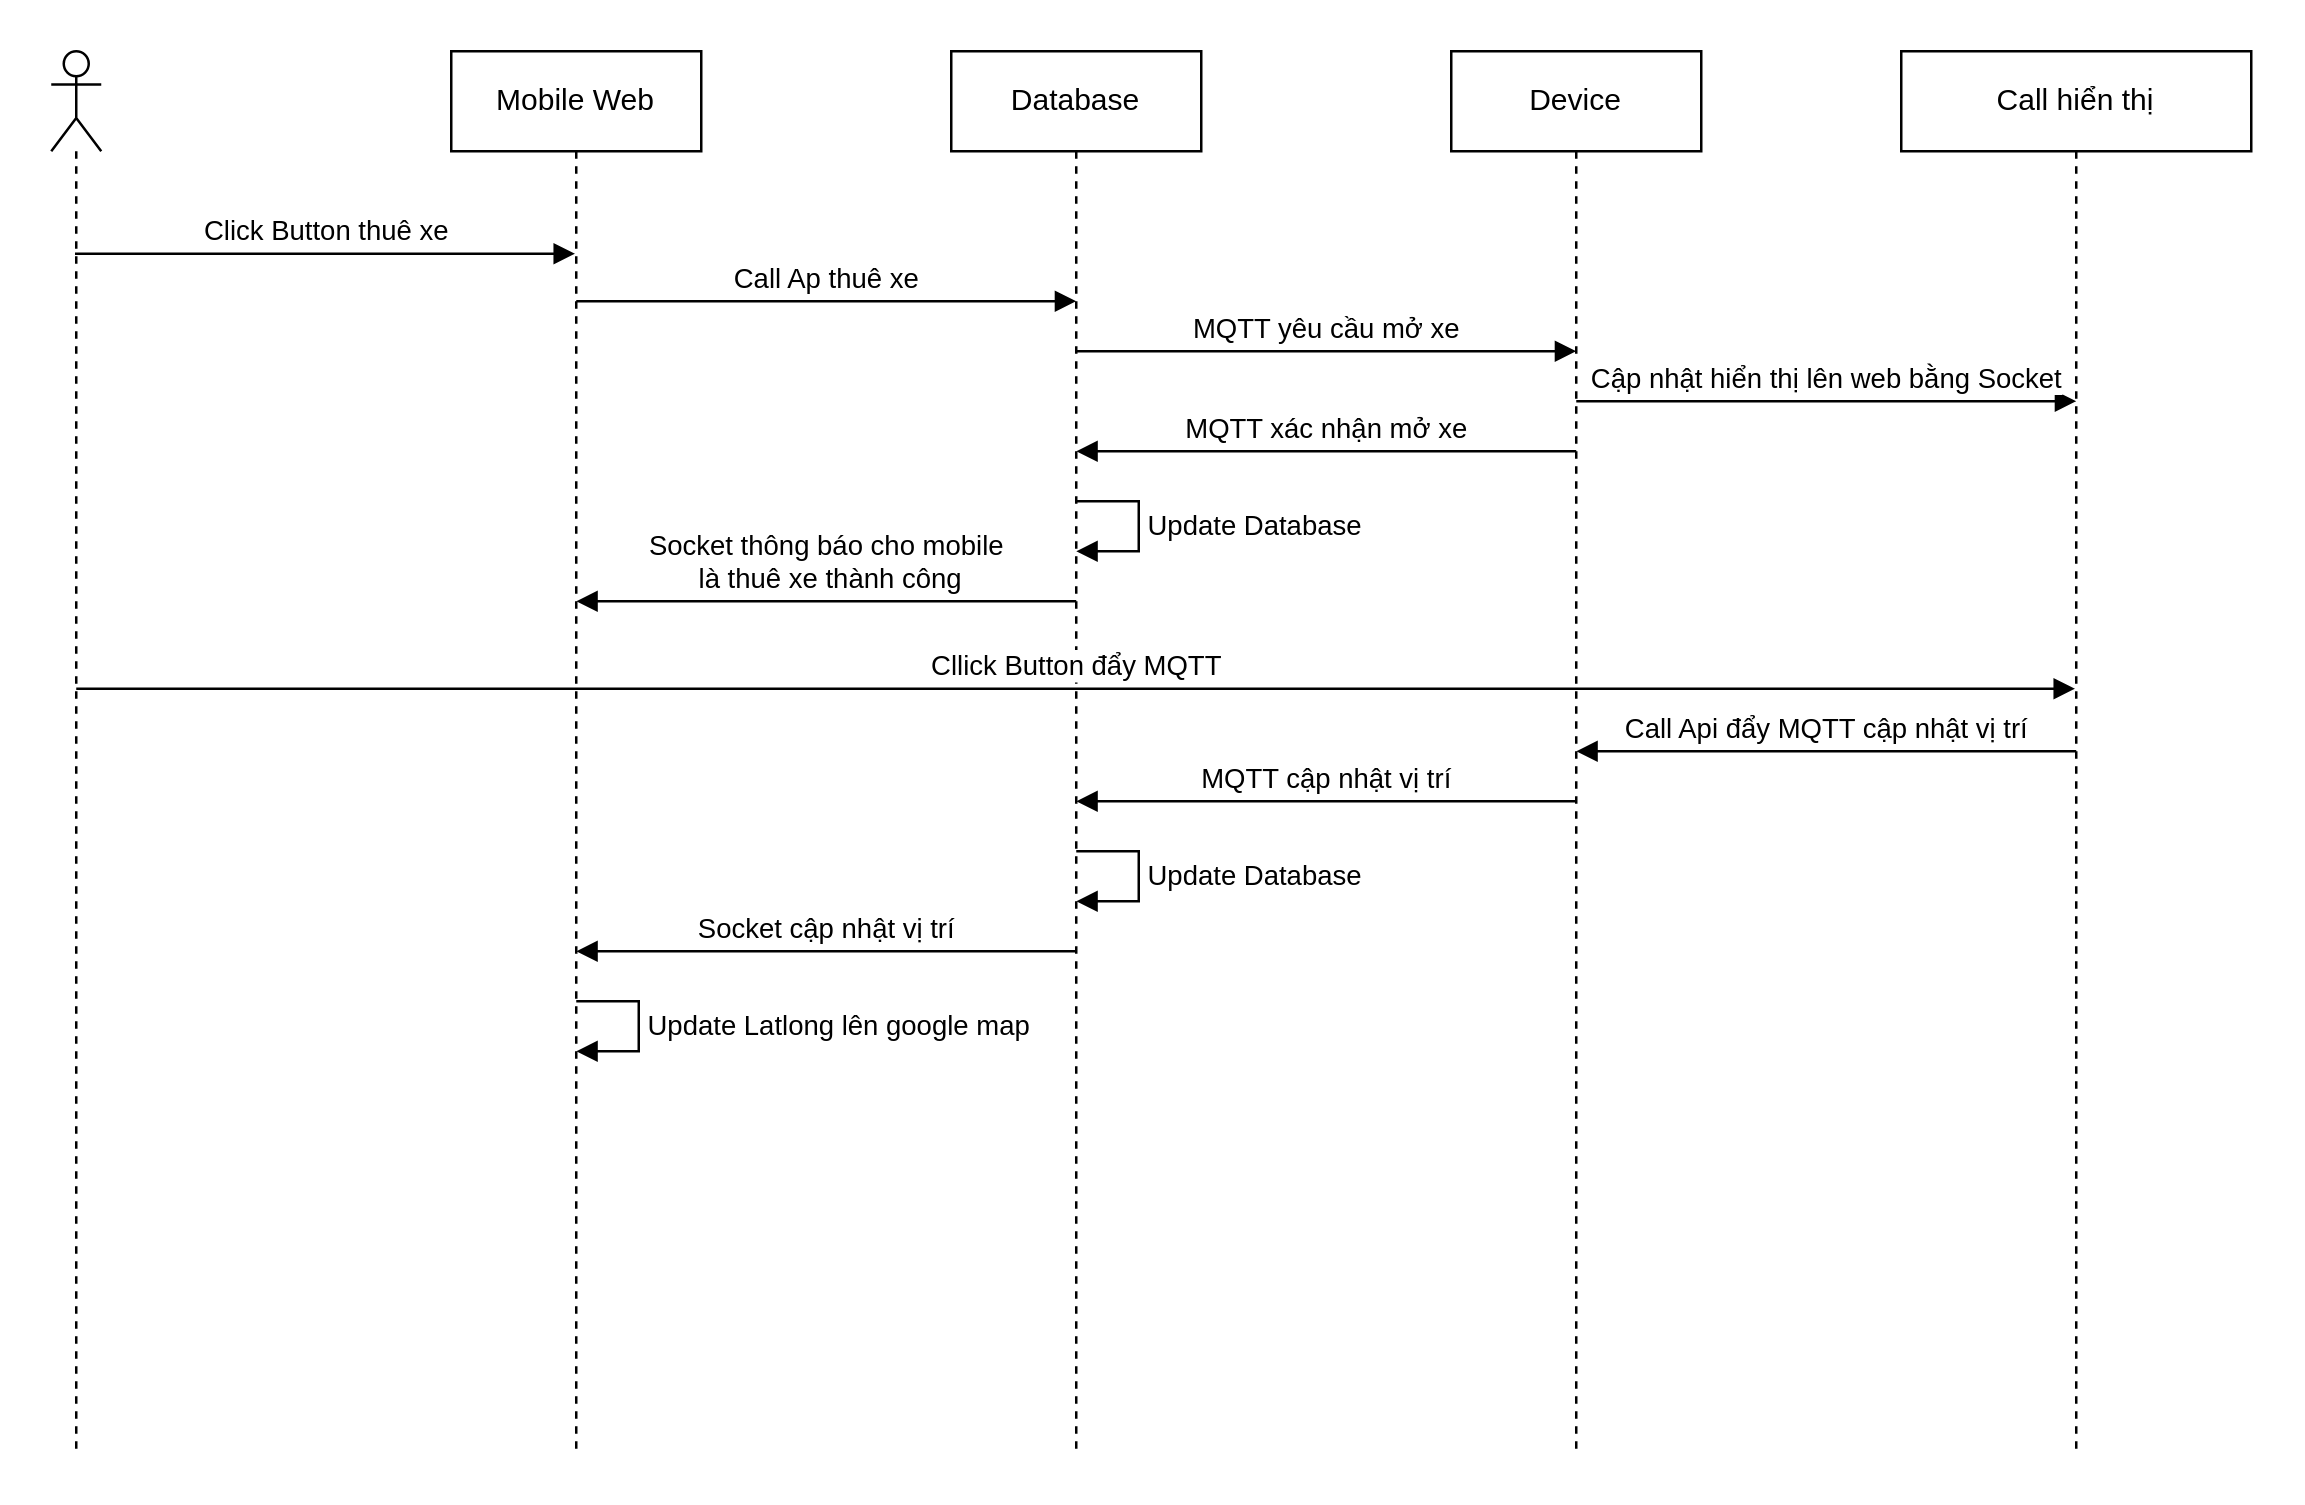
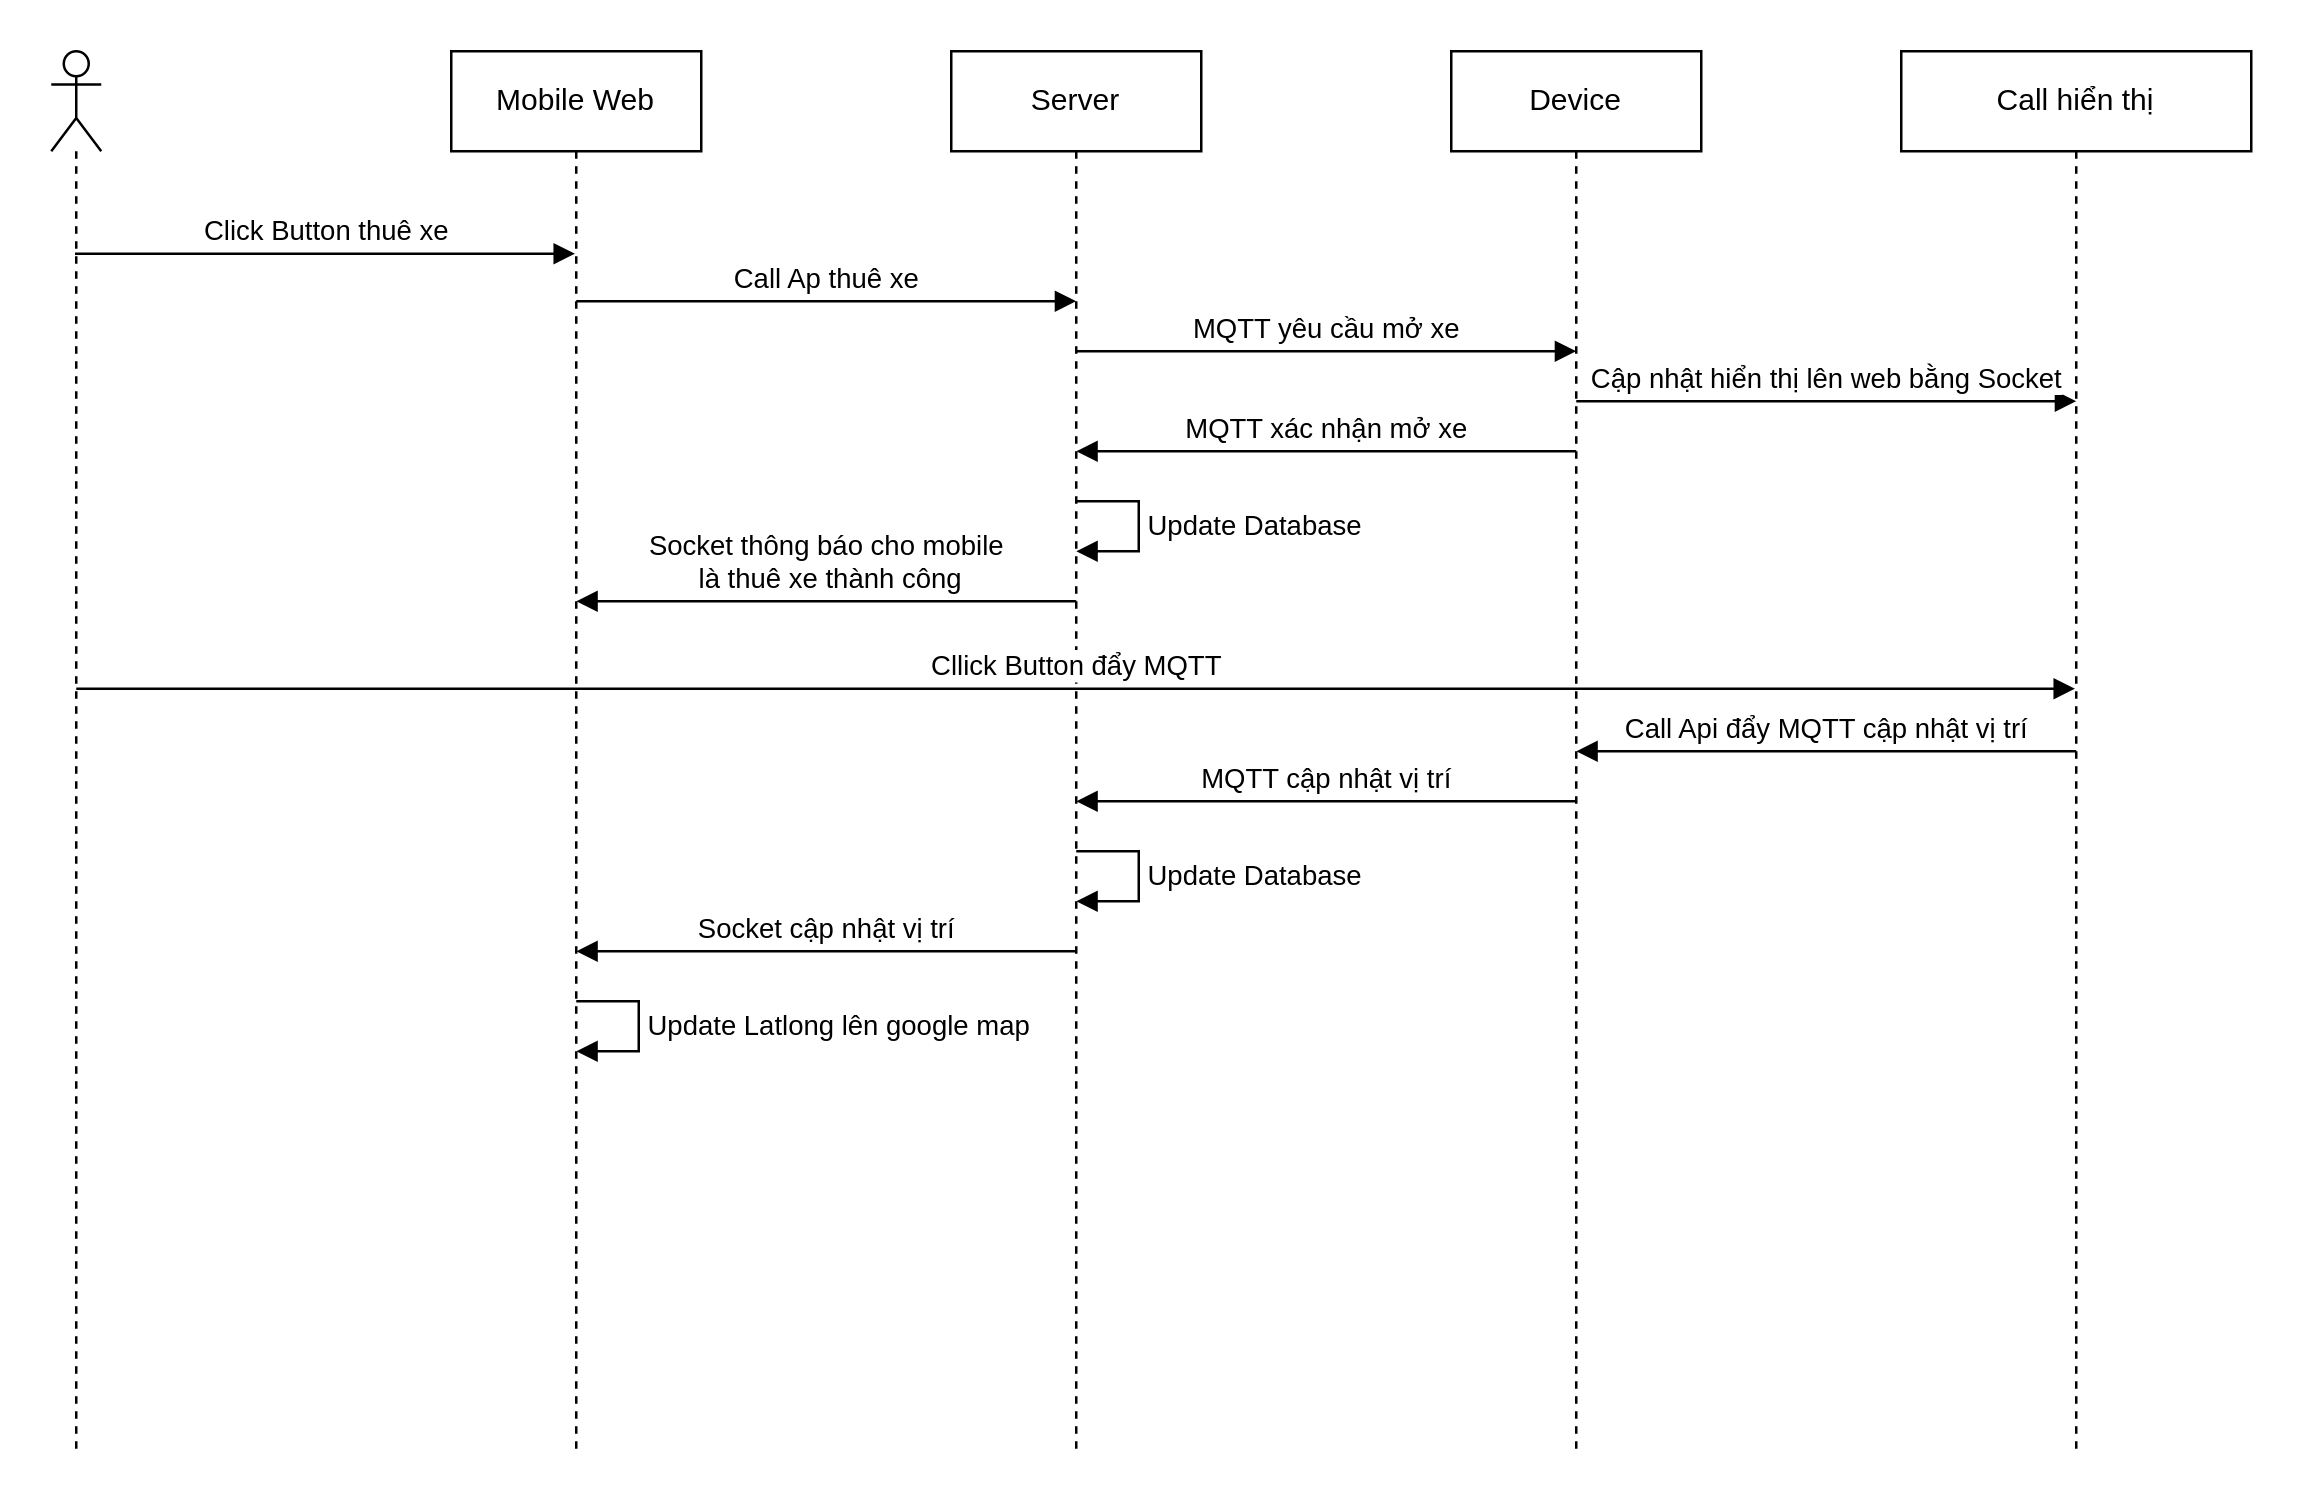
  <mxCell id="0" />
  <mxCell id="1" parent="0" />
  <mxCell id="2" value="" style="shape=umlLifeline;participant=umlActor;perimeter=lifelinePerimeter;whiteSpace=wrap;html=1;container=1;collapsible=0;recursiveResize=0;verticalAlign=top;spacingTop=36;outlineConnect=0;" vertex="1" parent="1"><mxGeometry x="20" y="20" width="20" height="560" as="geometry" /></mxCell>
  <mxCell id="3" value="Mobile Web" style="shape=umlLifeline;perimeter=lifelinePerimeter;whiteSpace=wrap;html=1;container=1;collapsible=0;recursiveResize=0;outlineConnect=0;" vertex="1" parent="1"><mxGeometry x="180" y="20" width="100" height="560" as="geometry" /></mxCell>
- <mxCell id="4" value="Database" style="shape=umlLifeline;perimeter=lifelinePerimeter;whiteSpace=wrap;html=1;container=1;collapsible=0;recursiveResize=0;outlineConnect=0;" vertex="1" parent="1"><mxGeometry x="380" y="20" width="100" height="560" as="geometry" /></mxCell>
+ <mxCell id="4" value="Server" style="shape=umlLifeline;perimeter=lifelinePerimeter;whiteSpace=wrap;html=1;container=1;collapsible=0;recursiveResize=0;outlineConnect=0;" vertex="1" parent="1"><mxGeometry x="380" y="20" width="100" height="560" as="geometry" /></mxCell>
  <mxCell id="5" value="Device" style="shape=umlLifeline;perimeter=lifelinePerimeter;whiteSpace=wrap;html=1;container=1;collapsible=0;recursiveResize=0;outlineConnect=0;" vertex="1" parent="1"><mxGeometry x="580" y="20" width="100" height="560" as="geometry" /></mxCell>
  <mxCell id="6" value="Call hiển thị" style="shape=umlLifeline;perimeter=lifelinePerimeter;whiteSpace=wrap;html=1;container=1;collapsible=0;recursiveResize=0;outlineConnect=0;" vertex="1" parent="1"><mxGeometry x="760" y="20" width="140" height="560" as="geometry" /></mxCell>
  <mxCell id="7" value="Click Button thuê xe" style="html=1;verticalAlign=bottom;endArrow=block;" edge="1" parent="1"><mxGeometry width="80" relative="1" as="geometry"><mxPoint x="29.5" y="101" as="sourcePoint" /><mxPoint x="229.5" y="101" as="targetPoint" /></mxGeometry></mxCell>
  <mxCell id="8" value="Call Ap thuê xe" style="html=1;verticalAlign=bottom;endArrow=block;" edge="1" parent="1"><mxGeometry width="80" relative="1" as="geometry"><mxPoint x="230" y="120" as="sourcePoint" /><mxPoint x="430" y="120" as="targetPoint" /></mxGeometry></mxCell>
  <mxCell id="9" value="MQTT yêu cầu mở xe" style="html=1;verticalAlign=bottom;endArrow=block;" edge="1" parent="1"><mxGeometry width="80" relative="1" as="geometry"><mxPoint x="430" y="140" as="sourcePoint" /><mxPoint x="630" y="140" as="targetPoint" /></mxGeometry></mxCell>
  <mxCell id="10" value="Cập nhật hiển thị lên web bằng Socket" style="html=1;verticalAlign=bottom;endArrow=block;" edge="1" parent="1"><mxGeometry width="80" relative="1" as="geometry"><mxPoint x="630" y="160" as="sourcePoint" /><mxPoint x="830" y="160" as="targetPoint" /></mxGeometry></mxCell>
  <mxCell id="11" value="MQTT xác nhận mở xe" style="html=1;verticalAlign=bottom;endArrow=block;" edge="1" parent="1"><mxGeometry width="80" relative="1" as="geometry"><mxPoint x="630" y="180" as="sourcePoint" /><mxPoint x="430" y="180" as="targetPoint" /></mxGeometry></mxCell>
  <mxCell id="12" value="Update Database" style="edgeStyle=orthogonalEdgeStyle;html=1;align=left;spacingLeft=2;endArrow=block;rounded=0;" edge="1" parent="1"><mxGeometry relative="1" as="geometry"><mxPoint x="430" y="200" as="sourcePoint" /><Array as="points"><mxPoint x="455" y="200" /></Array><mxPoint x="430" y="220" as="targetPoint" /></mxGeometry></mxCell>
  <mxCell id="13" value="Socket thông báo cho mobile&lt;br&gt;&amp;nbsp;là thuê xe thành công" style="html=1;verticalAlign=bottom;endArrow=block;" edge="1" parent="1"><mxGeometry width="80" relative="1" as="geometry"><mxPoint x="430" y="240" as="sourcePoint" /><mxPoint x="230" y="240" as="targetPoint" /></mxGeometry></mxCell>
  <mxCell id="14" value="Cllick Button đẩy MQTT" style="html=1;verticalAlign=bottom;endArrow=block;" edge="1" parent="1"><mxGeometry width="80" relative="1" as="geometry"><mxPoint x="30" y="275" as="sourcePoint" /><mxPoint x="829.5" y="275" as="targetPoint" /></mxGeometry></mxCell>
  <mxCell id="15" value="Call Api đẩy MQTT cập nhật vị trí" style="html=1;verticalAlign=bottom;endArrow=block;" edge="1" parent="1"><mxGeometry width="80" relative="1" as="geometry"><mxPoint x="830" y="300" as="sourcePoint" /><mxPoint x="630" y="300" as="targetPoint" /></mxGeometry></mxCell>
  <mxCell id="16" value="MQTT cập nhật vị trí" style="html=1;verticalAlign=bottom;endArrow=block;" edge="1" parent="1"><mxGeometry width="80" relative="1" as="geometry"><mxPoint x="630" y="320" as="sourcePoint" /><mxPoint x="430" y="320" as="targetPoint" /></mxGeometry></mxCell>
  <mxCell id="17" value="Update Database" style="edgeStyle=orthogonalEdgeStyle;html=1;align=left;spacingLeft=2;endArrow=block;rounded=0;" edge="1" parent="1"><mxGeometry relative="1" as="geometry"><mxPoint x="430" y="340" as="sourcePoint" /><Array as="points"><mxPoint x="455" y="340" /></Array><mxPoint x="430" y="360" as="targetPoint" /></mxGeometry></mxCell>
  <mxCell id="18" value="Socket cập nhật vị trí" style="html=1;verticalAlign=bottom;endArrow=block;" edge="1" parent="1"><mxGeometry width="80" relative="1" as="geometry"><mxPoint x="430" y="380" as="sourcePoint" /><mxPoint x="230" y="380" as="targetPoint" /></mxGeometry></mxCell>
  <mxCell id="19" value="Update Latlong lên google map" style="edgeStyle=orthogonalEdgeStyle;html=1;align=left;spacingLeft=2;endArrow=block;rounded=0;" edge="1" parent="1"><mxGeometry relative="1" as="geometry"><mxPoint x="230" y="400" as="sourcePoint" /><Array as="points"><mxPoint x="255" y="400" /></Array><mxPoint x="230" y="420" as="targetPoint" /></mxGeometry></mxCell>
